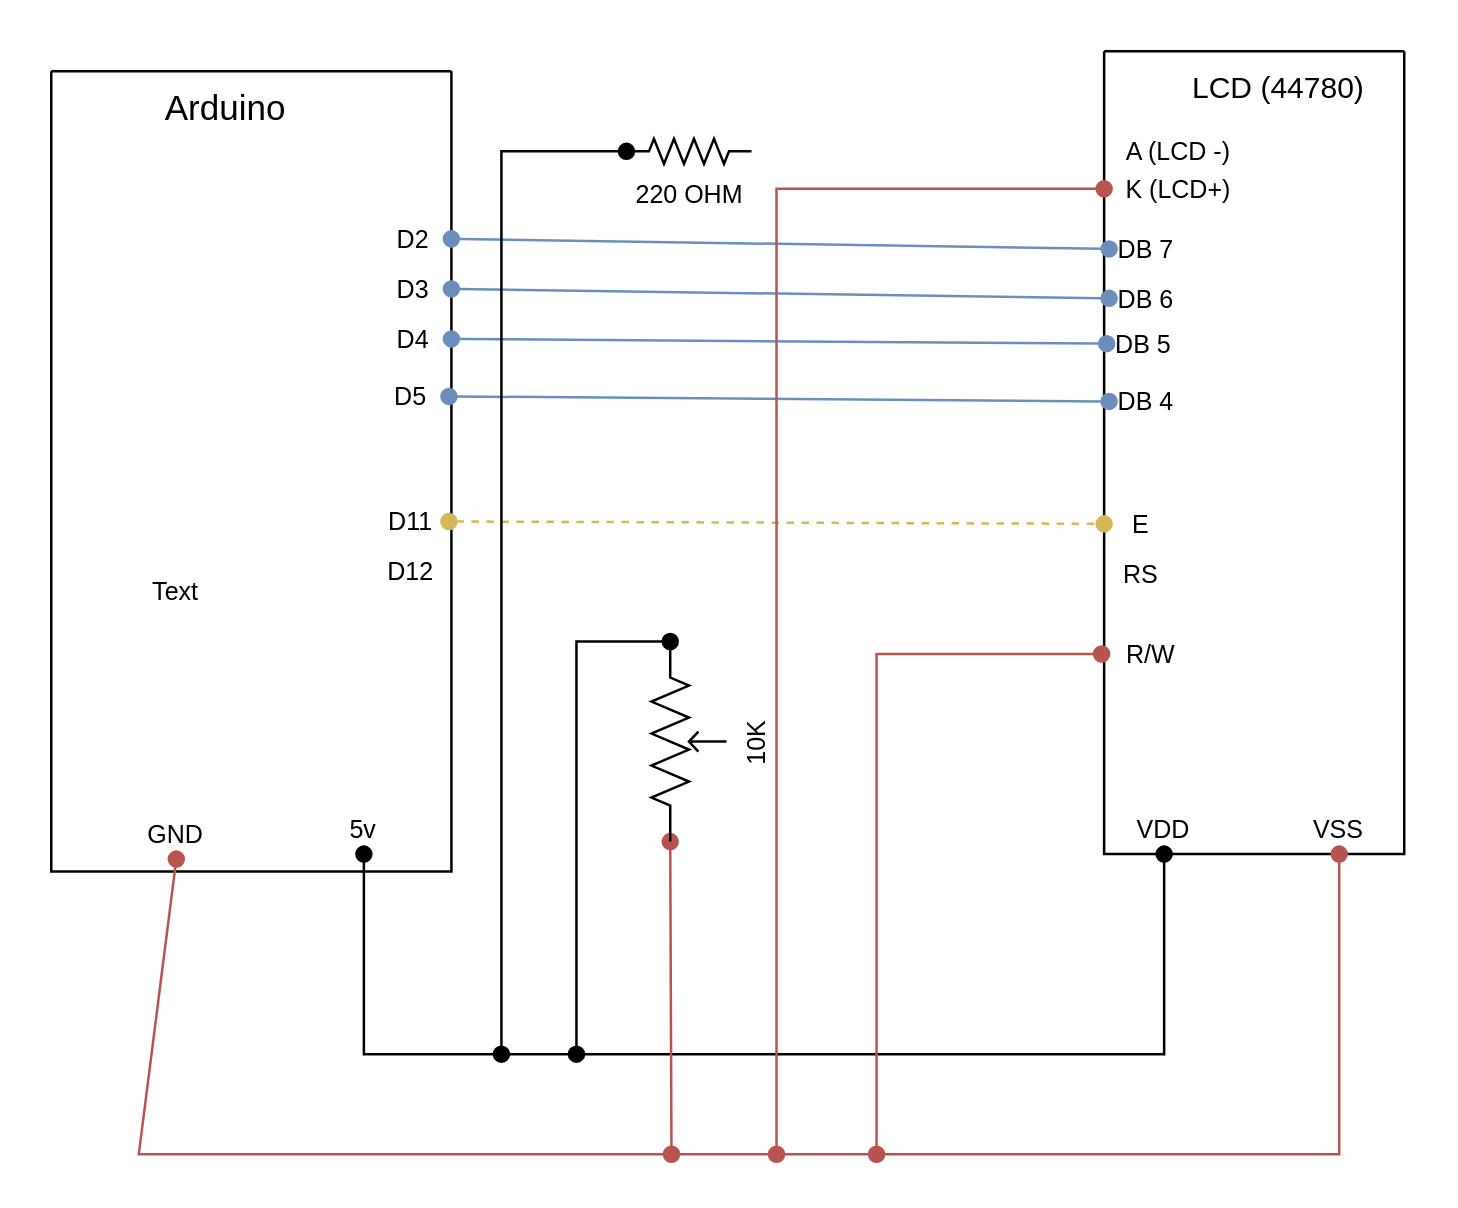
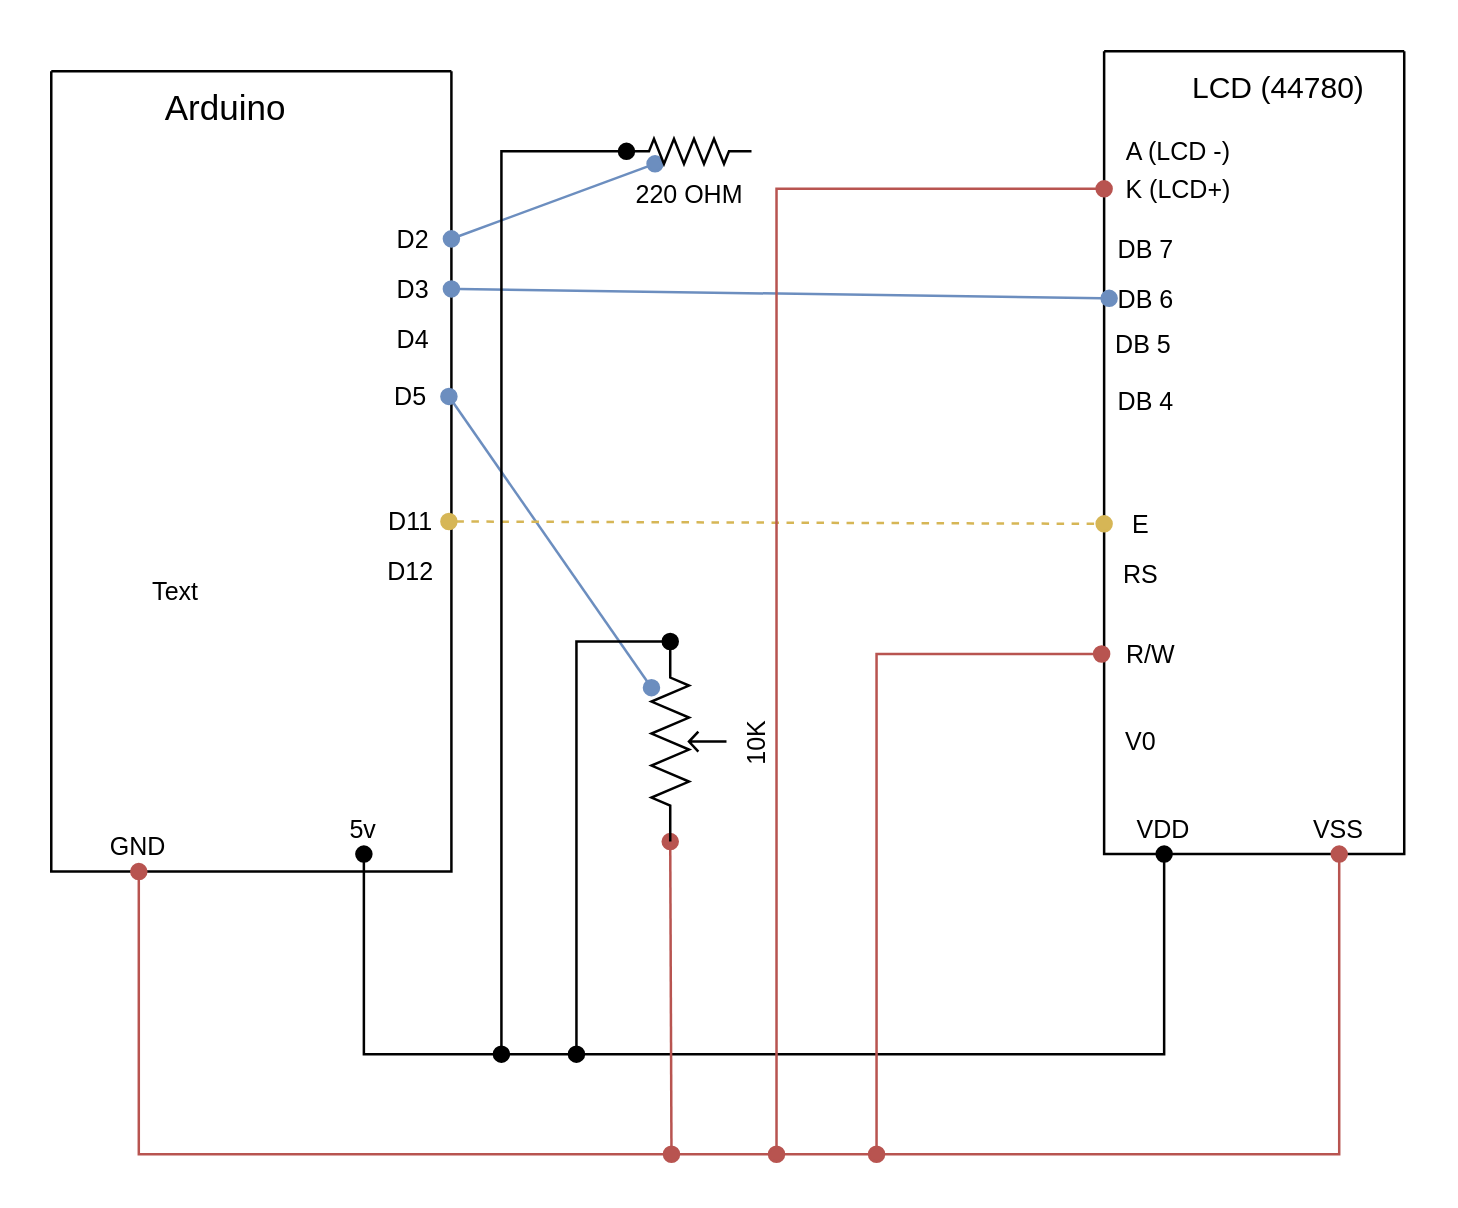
  <mxCell id="0" />
  <mxCell id="1" parent="0" />
  <mxCell id="2" value="" style="swimlane;startSize=0;" vertex="1" parent="1"><mxGeometry x="20" y="28" width="160" height="320" as="geometry" /></mxCell>
  <mxCell id="3" value="&lt;font style=&quot;font-size: 10px&quot;&gt;D5&lt;/font&gt;" style="text;html=1;strokeColor=none;fillColor=none;align=center;verticalAlign=middle;whiteSpace=wrap;rounded=0;" vertex="1" parent="2"><mxGeometry x="129" y="120" width="30" height="20" as="geometry" /></mxCell>
  <mxCell id="4" value="&lt;font style=&quot;font-size: 10px&quot;&gt;D4&lt;/font&gt;" style="text;html=1;strokeColor=none;fillColor=none;align=center;verticalAlign=middle;whiteSpace=wrap;rounded=0;" vertex="1" parent="2"><mxGeometry x="130" y="97" width="30" height="20" as="geometry" /></mxCell>
  <mxCell id="5" value="&lt;font style=&quot;font-size: 10px&quot;&gt;D3&lt;/font&gt;" style="text;html=1;strokeColor=none;fillColor=none;align=center;verticalAlign=middle;whiteSpace=wrap;rounded=0;" vertex="1" parent="2"><mxGeometry x="130" y="77" width="30" height="20" as="geometry" /></mxCell>
  <mxCell id="6" value="&lt;font style=&quot;font-size: 10px&quot;&gt;D2&lt;/font&gt;" style="text;html=1;strokeColor=none;fillColor=none;align=center;verticalAlign=middle;whiteSpace=wrap;rounded=0;" vertex="1" parent="2"><mxGeometry x="130" y="57" width="30" height="20" as="geometry" /></mxCell>
  <mxCell id="7" value="&lt;font style=&quot;font-size: 10px&quot;&gt;D11&lt;/font&gt;" style="text;html=1;strokeColor=none;fillColor=none;align=center;verticalAlign=middle;whiteSpace=wrap;rounded=0;" vertex="1" parent="2"><mxGeometry x="129" y="170" width="30" height="20" as="geometry" /></mxCell>
  <mxCell id="8" value="&lt;font style=&quot;font-size: 10px&quot;&gt;D12&lt;/font&gt;" style="text;html=1;strokeColor=none;fillColor=none;align=center;verticalAlign=middle;whiteSpace=wrap;rounded=0;" vertex="1" parent="2"><mxGeometry x="129" y="190" width="30" height="20" as="geometry" /></mxCell>
  <mxCell id="9" value="&lt;font style=&quot;font-size: 10px&quot;&gt;5v&lt;/font&gt;" style="text;html=1;strokeColor=none;fillColor=none;align=center;verticalAlign=middle;whiteSpace=wrap;rounded=0;" vertex="1" parent="2"><mxGeometry x="110" y="293" width="30" height="20" as="geometry" /></mxCell>
- <mxCell id="10" value="&lt;font style=&quot;font-size: 10px&quot;&gt;GND&lt;/font&gt;" style="text;html=1;strokeColor=none;fillColor=none;align=center;verticalAlign=middle;whiteSpace=wrap;rounded=0;" vertex="1" parent="2"><mxGeometry x="35" y="295" width="30" height="20" as="geometry" /></mxCell>
+ <mxCell id="10" value="&lt;font style=&quot;font-size: 10px&quot;&gt;GND&lt;/font&gt;" style="text;html=1;strokeColor=none;fillColor=none;align=center;verticalAlign=middle;whiteSpace=wrap;rounded=0;" vertex="1" parent="2"><mxGeometry x="20" y="300" width="30" height="20" as="geometry" /></mxCell>
  <mxCell id="11" value="Arduino" style="text;html=1;strokeColor=none;fillColor=none;align=center;verticalAlign=middle;whiteSpace=wrap;rounded=0;fontSize=14;" vertex="1" parent="2"><mxGeometry x="40" width="60" height="30" as="geometry" /></mxCell>
  <mxCell id="12" value="" style="swimlane;startSize=0;" vertex="1" parent="1"><mxGeometry x="441" y="20" width="120" height="321" as="geometry" /></mxCell>
  <mxCell id="13" value="LCD (44780)" style="text;html=1;strokeColor=none;fillColor=none;align=center;verticalAlign=middle;whiteSpace=wrap;rounded=0;" vertex="1" parent="12"><mxGeometry x="20" width="100" height="30" as="geometry" /></mxCell>
  <mxCell id="14" value="&lt;font style=&quot;font-size: 10px&quot;&gt;DB 7&lt;/font&gt;" style="text;html=1;strokeColor=none;fillColor=none;align=center;verticalAlign=middle;whiteSpace=wrap;rounded=0;" vertex="1" parent="12"><mxGeometry x="2" y="69" width="30" height="20" as="geometry" /></mxCell>
  <mxCell id="15" value="&lt;font style=&quot;font-size: 10px&quot;&gt;DB 6&lt;/font&gt;" style="text;html=1;strokeColor=none;fillColor=none;align=center;verticalAlign=middle;whiteSpace=wrap;rounded=0;" vertex="1" parent="12"><mxGeometry x="2" y="89" width="30" height="20" as="geometry" /></mxCell>
  <mxCell id="16" value="&lt;font style=&quot;font-size: 10px&quot;&gt;DB 5&lt;/font&gt;" style="text;html=1;strokeColor=none;fillColor=none;align=center;verticalAlign=middle;whiteSpace=wrap;rounded=0;" vertex="1" parent="12"><mxGeometry x="1" y="107" width="30" height="20" as="geometry" /></mxCell>
  <mxCell id="17" value="&lt;font style=&quot;font-size: 10px&quot;&gt;DB 4&lt;/font&gt;" style="text;html=1;strokeColor=none;fillColor=none;align=center;verticalAlign=middle;whiteSpace=wrap;rounded=0;" vertex="1" parent="12"><mxGeometry x="2" y="130" width="30" height="20" as="geometry" /></mxCell>
  <mxCell id="18" value="&lt;font style=&quot;font-size: 10px&quot;&gt;E&lt;/font&gt;" style="text;html=1;strokeColor=none;fillColor=none;align=center;verticalAlign=middle;whiteSpace=wrap;rounded=0;" vertex="1" parent="12"><mxGeometry y="179" width="30" height="20" as="geometry" /></mxCell>
  <mxCell id="19" value="&lt;font style=&quot;font-size: 10px&quot;&gt;RS&lt;/font&gt;" style="text;html=1;strokeColor=none;fillColor=none;align=center;verticalAlign=middle;whiteSpace=wrap;rounded=0;" vertex="1" parent="12"><mxGeometry y="199" width="30" height="20" as="geometry" /></mxCell>
  <mxCell id="20" value="&lt;font style=&quot;font-size: 10px&quot;&gt;VSS&lt;/font&gt;" style="text;html=1;strokeColor=none;fillColor=none;align=center;verticalAlign=middle;whiteSpace=wrap;rounded=0;" vertex="1" parent="12"><mxGeometry x="79" y="301" width="30" height="20" as="geometry" /></mxCell>
  <mxCell id="21" value="&lt;font style=&quot;font-size: 10px&quot;&gt;VDD&lt;/font&gt;" style="text;html=1;strokeColor=none;fillColor=none;align=center;verticalAlign=middle;whiteSpace=wrap;rounded=0;" vertex="1" parent="12"><mxGeometry x="9" y="301" width="30" height="20" as="geometry" /></mxCell>
  <mxCell id="22" value="&lt;font style=&quot;font-size: 10px&quot;&gt;K (LCD+)&lt;/font&gt;" style="text;html=1;strokeColor=none;fillColor=none;align=center;verticalAlign=middle;whiteSpace=wrap;rounded=0;" vertex="1" parent="12"><mxGeometry y="40" width="60" height="30" as="geometry" /></mxCell>
  <mxCell id="23" value="&lt;font style=&quot;font-size: 10px&quot;&gt;A (LCD -)&lt;/font&gt;" style="text;html=1;strokeColor=none;fillColor=none;align=center;verticalAlign=middle;whiteSpace=wrap;rounded=0;" vertex="1" parent="12"><mxGeometry y="30" width="60" height="20" as="geometry" /></mxCell>
+ <mxCell id="24" value="&lt;font style=&quot;font-size: 10px&quot;&gt;V0&lt;/font&gt;" style="text;html=1;strokeColor=none;fillColor=none;align=center;verticalAlign=middle;whiteSpace=wrap;rounded=0;" vertex="1" parent="12"><mxGeometry y="266" width="30" height="20" as="geometry" /></mxCell>
  <mxCell id="25" value="&lt;font style=&quot;font-size: 10px&quot;&gt;R/W&lt;/font&gt;" style="text;html=1;strokeColor=none;fillColor=none;align=center;verticalAlign=middle;whiteSpace=wrap;rounded=0;" vertex="1" parent="12"><mxGeometry x="-1" y="231" width="40" height="20" as="geometry" /></mxCell>
  <mxCell id="26" style="edgeStyle=none;rounded=0;orthogonalLoop=1;jettySize=auto;html=1;exitX=0.5;exitY=0;exitDx=0;exitDy=0;fontSize=10;" edge="1" parent="1" source="2" target="2"><mxGeometry relative="1" as="geometry" /></mxCell>
- <mxCell id="27" style="edgeStyle=none;rounded=0;orthogonalLoop=1;jettySize=auto;html=1;exitX=1;exitY=0.5;exitDx=0;exitDy=0;entryX=0;entryY=0.5;entryDx=0;entryDy=0;fontSize=10;endArrow=oval;endFill=1;startArrow=oval;startFill=1;fillColor=#dae8fc;strokeColor=#6c8ebf;" edge="1" parent="1" source="6" target="14"><mxGeometry relative="1" as="geometry" /></mxCell>
+ <mxCell id="27" style="edgeStyle=none;rounded=0;orthogonalLoop=1;jettySize=auto;html=1;exitX=1;exitY=0.5;exitDx=0;exitDy=0;fontSize=10;endArrow=oval;endFill=1;startArrow=oval;startFill=1;fillColor=#dae8fc;strokeColor=#6c8ebf;" edge="1" parent="1" source="6" target="36"><mxGeometry relative="1" as="geometry" /></mxCell>
  <mxCell id="28" style="edgeStyle=none;rounded=0;orthogonalLoop=1;jettySize=auto;html=1;exitX=1;exitY=0.5;exitDx=0;exitDy=0;fontSize=10;endArrow=oval;endFill=1;startArrow=oval;startFill=1;fillColor=#dae8fc;strokeColor=#6c8ebf;" edge="1" parent="1"><mxGeometry relative="1" as="geometry"><mxPoint x="180" y="115" as="sourcePoint" /><mxPoint x="443" y="118.784" as="targetPoint" /></mxGeometry></mxCell>
- <mxCell id="29" style="edgeStyle=none;rounded=0;orthogonalLoop=1;jettySize=auto;html=1;exitX=1;exitY=0.5;exitDx=0;exitDy=0;fontSize=10;endArrow=oval;endFill=1;startArrow=oval;startFill=1;fillColor=#dae8fc;strokeColor=#6c8ebf;" edge="1" parent="1" source="4" target="16"><mxGeometry relative="1" as="geometry" /></mxCell>
- <mxCell id="30" style="edgeStyle=none;rounded=0;orthogonalLoop=1;jettySize=auto;html=1;exitX=1;exitY=0.5;exitDx=0;exitDy=0;entryX=0;entryY=0.5;entryDx=0;entryDy=0;fontSize=10;endArrow=oval;endFill=1;startArrow=oval;startFill=1;fillColor=#dae8fc;strokeColor=#6c8ebf;" edge="1" parent="1" source="3" target="17"><mxGeometry relative="1" as="geometry" /></mxCell>
+ <mxCell id="30" style="edgeStyle=none;rounded=0;orthogonalLoop=1;jettySize=auto;html=1;exitX=1;exitY=0.5;exitDx=0;exitDy=0;fontSize=10;endArrow=oval;endFill=1;startArrow=oval;startFill=1;fillColor=#dae8fc;strokeColor=#6c8ebf;" edge="1" parent="1" source="3" target="39"><mxGeometry relative="1" as="geometry" /></mxCell>
  <mxCell id="31" style="edgeStyle=none;rounded=0;orthogonalLoop=1;jettySize=auto;html=1;exitX=1;exitY=0.5;exitDx=0;exitDy=0;fontSize=10;endArrow=oval;endFill=1;startArrow=oval;startFill=1;fillColor=#fff2cc;strokeColor=#d6b656;dashed=1;" edge="1" parent="1" source="7" target="18"><mxGeometry relative="1" as="geometry" /></mxCell>
  <mxCell id="32" style="edgeStyle=none;rounded=0;orthogonalLoop=1;jettySize=auto;html=1;exitX=0.5;exitY=1;exitDx=0;exitDy=0;fontSize=10;startArrow=oval;startFill=1;endArrow=oval;endFill=1;entryX=0.5;entryY=1;entryDx=0;entryDy=0;fillColor=#f8cecc;strokeColor=#b85450;" edge="1" parent="1" source="20" target="10"><mxGeometry relative="1" as="geometry"><mxPoint x="465" y="461" as="targetPoint" /><Array as="points"><mxPoint x="535" y="461" /><mxPoint x="55" y="461" /></Array></mxGeometry></mxCell>
  <mxCell id="33" style="edgeStyle=none;rounded=0;orthogonalLoop=1;jettySize=auto;html=1;exitX=0.5;exitY=1;exitDx=0;exitDy=0;fontSize=10;startArrow=oval;startFill=1;endArrow=oval;endFill=1;entryX=0.5;entryY=1;entryDx=0;entryDy=0;" edge="1" parent="1" source="21" target="9"><mxGeometry relative="1" as="geometry"><mxPoint x="535" y="461" as="targetPoint" /><Array as="points"><mxPoint x="465" y="421" /><mxPoint x="145" y="421" /></Array></mxGeometry></mxCell>
  <mxCell id="34" style="edgeStyle=none;rounded=0;orthogonalLoop=1;jettySize=auto;html=1;exitX=0;exitY=0.5;exitDx=0;exitDy=0;fontSize=10;startArrow=oval;startFill=1;endArrow=oval;endFill=1;fillColor=#f8cecc;strokeColor=#b85450;" edge="1" parent="1" source="22"><mxGeometry relative="1" as="geometry"><mxPoint x="310" y="461" as="targetPoint" /><Array as="points"><mxPoint x="310" y="75" /></Array></mxGeometry></mxCell>
  <mxCell id="35" style="edgeStyle=none;rounded=0;orthogonalLoop=1;jettySize=auto;html=1;fontSize=10;startArrow=oval;startFill=1;endArrow=oval;endFill=1;exitX=0;exitY=0.5;exitDx=0;exitDy=0;exitPerimeter=0;" edge="1" parent="1" source="36"><mxGeometry relative="1" as="geometry"><mxPoint x="200" y="421" as="targetPoint" /><mxPoint x="240" y="60" as="sourcePoint" /><Array as="points"><mxPoint x="200" y="60" /></Array></mxGeometry></mxCell>
  <mxCell id="36" value="220 OHM" style="pointerEvents=1;verticalLabelPosition=bottom;shadow=0;dashed=0;align=center;html=1;verticalAlign=top;shape=mxgraph.electrical.resistors.resistor_2;fontSize=10;" vertex="1" parent="1"><mxGeometry x="250" y="55" width="50" height="10" as="geometry" /></mxCell>
  <mxCell id="37" style="edgeStyle=none;rounded=0;orthogonalLoop=1;jettySize=auto;html=1;exitX=0;exitY=0.25;exitDx=0;exitDy=0;exitPerimeter=0;fontSize=10;startArrow=oval;startFill=1;endArrow=oval;endFill=1;fillColor=#f8cecc;strokeColor=#b85450;" edge="1" parent="1" source="39"><mxGeometry relative="1" as="geometry"><mxPoint x="268" y="461" as="targetPoint" /></mxGeometry></mxCell>
  <mxCell id="38" style="edgeStyle=none;rounded=0;orthogonalLoop=1;jettySize=auto;html=1;exitX=1;exitY=0.25;exitDx=0;exitDy=0;exitPerimeter=0;fontSize=10;startArrow=oval;startFill=1;endArrow=oval;endFill=1;" edge="1" parent="1" source="39"><mxGeometry relative="1" as="geometry"><mxPoint x="230" y="421" as="targetPoint" /><Array as="points"><mxPoint x="230" y="256" /></Array></mxGeometry></mxCell>
  <mxCell id="39" value="10K&amp;nbsp;" style="pointerEvents=1;verticalLabelPosition=bottom;shadow=0;dashed=0;align=center;html=1;verticalAlign=top;shape=mxgraph.electrical.resistors.potentiometer_2;fontSize=10;rotation=-90;" vertex="1" parent="1"><mxGeometry x="235" y="281" width="80" height="30" as="geometry" /></mxCell>
  <mxCell id="40" style="edgeStyle=none;rounded=0;orthogonalLoop=1;jettySize=auto;html=1;exitX=0;exitY=0.5;exitDx=0;exitDy=0;fontSize=10;startArrow=oval;startFill=1;endArrow=oval;endFill=1;fillColor=#f8cecc;strokeColor=#b85450;" edge="1" parent="1" source="25"><mxGeometry relative="1" as="geometry"><mxPoint x="350" y="461" as="targetPoint" /><Array as="points"><mxPoint x="350" y="261" /></Array></mxGeometry></mxCell>
  <mxCell id="41" value="Text" style="text;html=1;strokeColor=none;fillColor=none;align=center;verticalAlign=middle;whiteSpace=wrap;rounded=0;fontSize=10;" vertex="1" parent="1"><mxGeometry x="40" y="221" width="60" height="30" as="geometry" /></mxCell>
